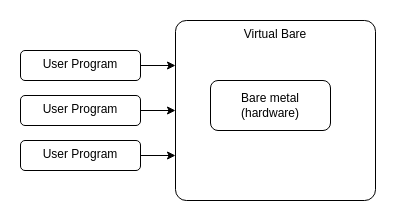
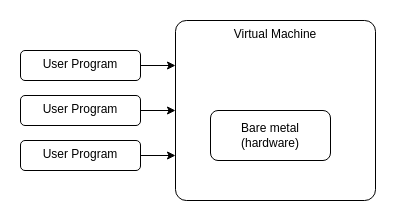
  <mxCell id="0" />
  <mxCell id="1" parent="0" />
- <mxCell id="2" value="Virtual Bare" style="rounded=1;whiteSpace=wrap;html=1;verticalAlign=top;arcSize=6;" vertex="1" parent="1"><mxGeometry x="175" y="20" width="200" height="180" as="geometry" /></mxCell>
- <mxCell id="3" value="Bare metal (hardware)" style="rounded=1;whiteSpace=wrap;html=1;verticalAlign=middle;" vertex="1" parent="1"><mxGeometry x="210" y="80" width="120" height="50" as="geometry" /></mxCell>
+ <mxCell id="2" value="Virtual Machine" style="rounded=1;whiteSpace=wrap;html=1;verticalAlign=top;arcSize=6;" vertex="1" parent="1"><mxGeometry x="175" y="20" width="200" height="180" as="geometry" /></mxCell>
+ <mxCell id="3" value="Bare metal (hardware)" style="rounded=1;whiteSpace=wrap;html=1;verticalAlign=middle;" vertex="1" parent="1"><mxGeometry x="210" y="110" width="120" height="50" as="geometry" /></mxCell>
  <mxCell id="4" style="edgeStyle=orthogonalEdgeStyle;rounded=0;orthogonalLoop=1;jettySize=auto;html=1;exitX=1;exitY=0.5;exitDx=0;exitDy=0;entryX=0;entryY=0.5;entryDx=0;entryDy=0;" edge="1" parent="1" source="5" target="2"><mxGeometry relative="1" as="geometry" /></mxCell>
  <mxCell id="5" value="User Program" style="rounded=1;whiteSpace=wrap;html=1;verticalAlign=top;" vertex="1" parent="1"><mxGeometry x="20" y="95" width="120" height="30" as="geometry" /></mxCell>
  <mxCell id="6" style="edgeStyle=orthogonalEdgeStyle;rounded=0;orthogonalLoop=1;jettySize=auto;html=1;exitX=1;exitY=0.5;exitDx=0;exitDy=0;entryX=0;entryY=0.75;entryDx=0;entryDy=0;" edge="1" parent="1" source="7" target="2"><mxGeometry relative="1" as="geometry" /></mxCell>
  <mxCell id="7" value="User Program" style="rounded=1;whiteSpace=wrap;html=1;verticalAlign=top;" vertex="1" parent="1"><mxGeometry x="20" y="140" width="120" height="30" as="geometry" /></mxCell>
  <mxCell id="8" style="edgeStyle=orthogonalEdgeStyle;rounded=0;orthogonalLoop=1;jettySize=auto;html=1;exitX=1;exitY=0.5;exitDx=0;exitDy=0;entryX=0;entryY=0.25;entryDx=0;entryDy=0;" edge="1" parent="1" source="9" target="2"><mxGeometry relative="1" as="geometry" /></mxCell>
  <mxCell id="9" value="User Program" style="rounded=1;whiteSpace=wrap;html=1;verticalAlign=top;" vertex="1" parent="1"><mxGeometry x="20" y="50" width="120" height="30" as="geometry" /></mxCell>
